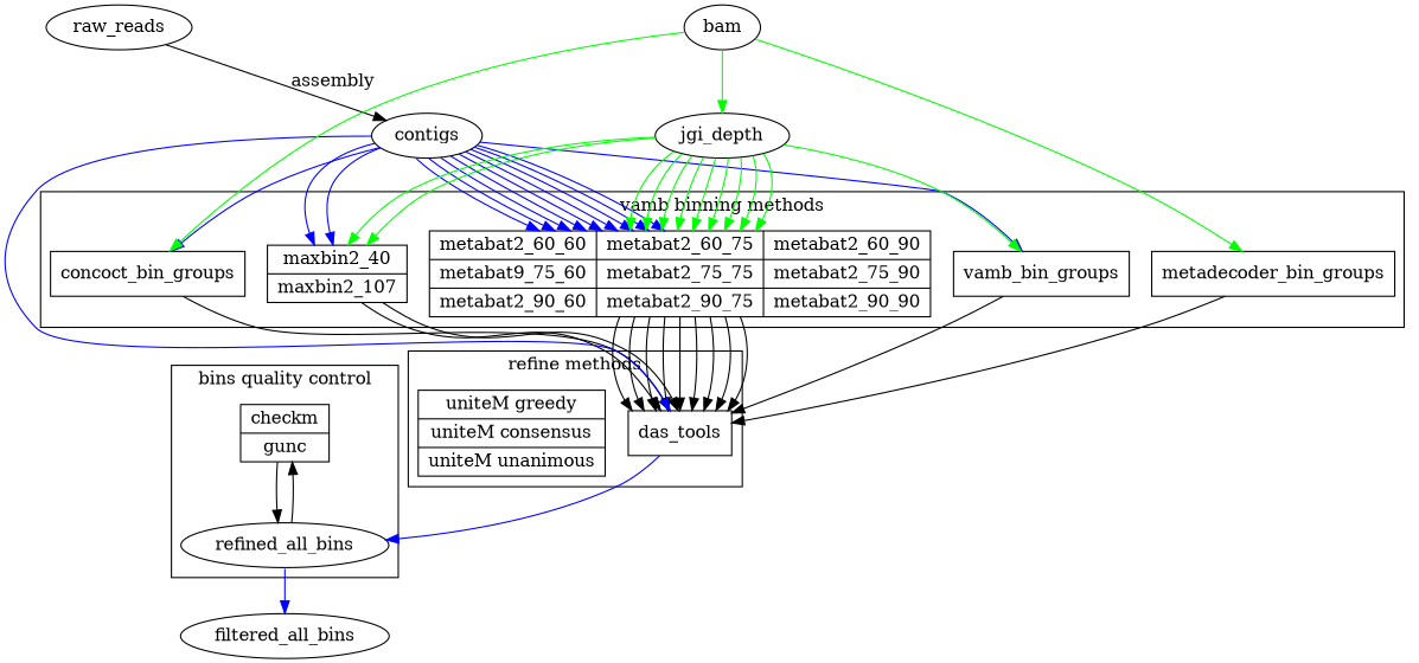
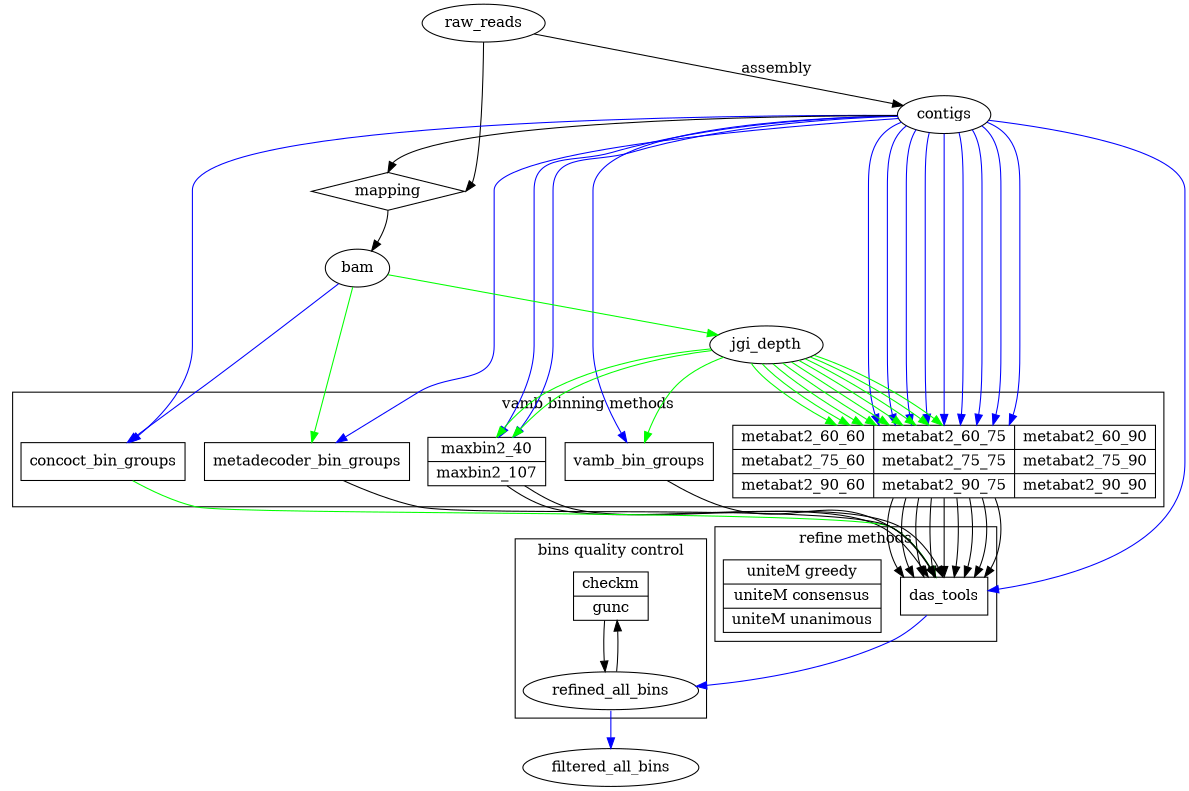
  digraph {
    fontname="DejaVu Serif"
    node [fontname="DejaVu Serif" shape=record]
    edge [fontname="DejaVu Serif"]
-   n1 [label="{{metabat2_60_60|metabat2_60_75|metabat2_60_90}|{metabat9_75_60|metabat2_75_75|metabat2_75_90}|{metabat2_90_60|metabat2_90_75|metabat2_90_90}}"]
+   n1 [label="{{metabat2_60_60|metabat2_60_75|metabat2_60_90}|{metabat2_75_60|metabat2_75_75|metabat2_75_90}|{metabat2_90_60|metabat2_90_75|metabat2_90_90}}"]
    n2 [label="{maxbin2_40|maxbin2_107}"]
    concoct_bin_groups
    metadecoder_bin_groups
    vamb_bin_groups
    das_tools
    n7 [label="{uniteM greedy|uniteM consensus|uniteM unanimous}"]
    n8 [label="{checkm|gunc}"]
    refined_all_bins [shape=""]
    filtered_all_bins [shape=""]
    raw_reads [shape=""]
    contigs [shape=""]
+   mapping [shape=diamond]
    bam [shape=""]
    jgi_depth [shape=""]
    subgraph cluster_1 {
      label="vamb binning methods"
      n1
      n2
      concoct_bin_groups
      metadecoder_bin_groups
      vamb_bin_groups
    }
    subgraph cluster_2 {
      label="refine methods"
      das_tools
      n7
    }
    subgraph cluster_3 {
      label="bins quality control"
      n8
      refined_all_bins
    }
    n1 -> das_tools
    n1 -> das_tools
    n1 -> das_tools
    n1 -> das_tools
    n1 -> das_tools
    n1 -> das_tools
    n1 -> das_tools
    n1 -> das_tools
    n1 -> das_tools
    n2 -> das_tools
    n2 -> das_tools
-   concoct_bin_groups -> das_tools
+   concoct_bin_groups -> das_tools [color=green]
    metadecoder_bin_groups -> das_tools
    vamb_bin_groups -> das_tools
    das_tools -> refined_all_bins [color=blue]
    n8 -> refined_all_bins
    refined_all_bins -> n8
    refined_all_bins -> filtered_all_bins [color=blue tailport=s]
    raw_reads -> contigs [label=assembly]
+   raw_reads -> mapping [headport=e]
    contigs -> n1 [color=blue]
    contigs -> n1 [color=blue]
    contigs -> n1 [color=blue]
    contigs -> n1 [color=blue]
    contigs -> n1 [color=blue]
    contigs -> n1 [color=blue]
    contigs -> n1 [color=blue]
    contigs -> n1 [color=blue]
    contigs -> n1 [color=blue]
    contigs -> n2 [color=blue]
    contigs -> n2 [color=blue]
    contigs -> concoct_bin_groups [color=blue]
+   contigs -> metadecoder_bin_groups [color=blue]
    contigs -> vamb_bin_groups [color=blue]
    contigs -> das_tools [color=blue]
-   bam -> concoct_bin_groups [color=green]
+   contigs -> mapping [headport=n]
+   mapping -> bam [tailport=s]
+   bam -> concoct_bin_groups [color=blue]
    bam -> metadecoder_bin_groups [color=green]
    bam -> jgi_depth [color=green]
    jgi_depth -> n1 [color=green]
    jgi_depth -> n1 [color=green]
    jgi_depth -> n1 [color=green]
    jgi_depth -> n1 [color=green]
    jgi_depth -> n1 [color=green]
    jgi_depth -> n1 [color=green]
    jgi_depth -> n1 [color=green]
    jgi_depth -> n1 [color=green]
    jgi_depth -> n1 [color=green]
    jgi_depth -> n2 [color=green]
    jgi_depth -> n2 [color=green]
    jgi_depth -> vamb_bin_groups [color=green]
  }
